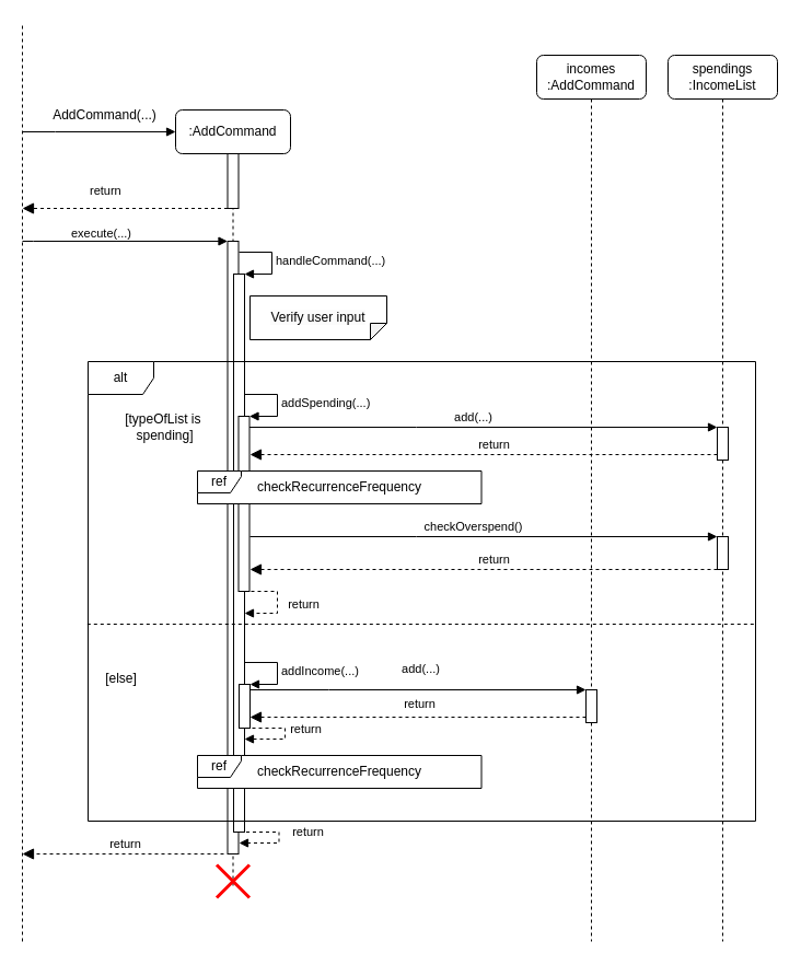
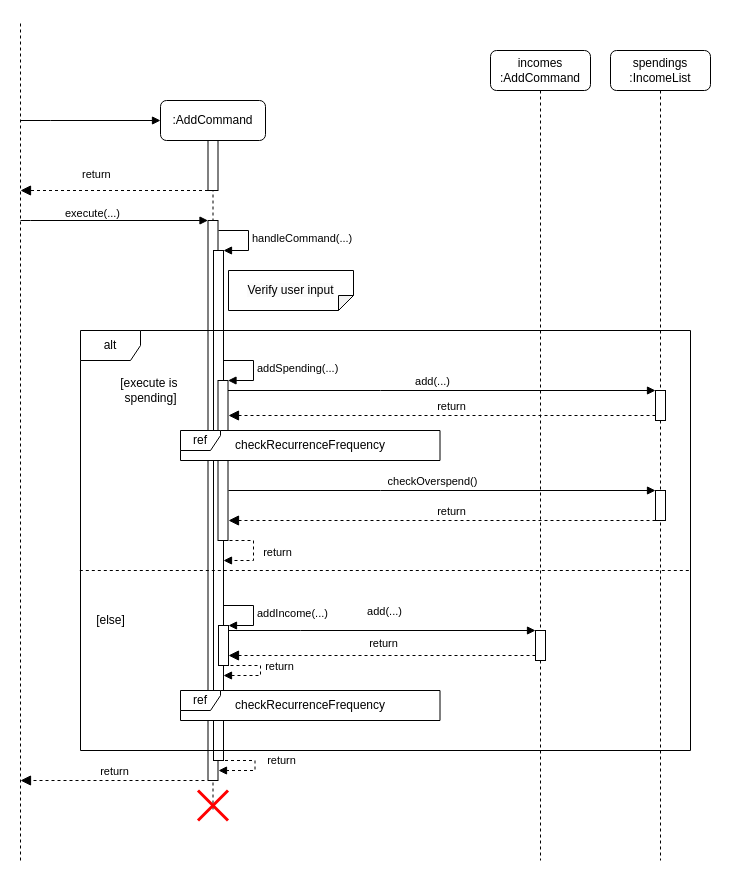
  <mxCell id="0" />
  <mxCell id="1" parent="0" />
  <mxCell id="2" value=":AddCommand" style="shape=umlLifeline;rounded=1;whiteSpace=wrap;html=1;container=0;dropTarget=0;collapsible=0;recursiveResize=0;outlineConnect=0;portConstraint=eastwest;newEdgeStyle={&quot;curved&quot;:0,&quot;rounded&quot;:0};targetShapes=umlLifeline;participant=label;points=[[0,0,0,0,5],[0,1,0,0,-5],[1,0,0,0,5],[1,1,0,0,-5]];perimeter=rectanglePerimeter;" parent="1" vertex="1"><mxGeometry x="160" y="100" width="105" height="710" as="geometry" /></mxCell>
  <mxCell id="3" value="" style="html=1;points=[];perimeter=orthogonalPerimeter;outlineConnect=0;targetShapes=umlLifeline;portConstraint=eastwest;newEdgeStyle={&quot;edgeStyle&quot;:&quot;elbowEdgeStyle&quot;,&quot;elbow&quot;:&quot;vertical&quot;,&quot;curved&quot;:0,&quot;rounded&quot;:0};" parent="2" vertex="1"><mxGeometry x="47.5" y="40" width="10" height="50" as="geometry" /></mxCell>
  <mxCell id="4" value="" style="html=1;points=[];perimeter=orthogonalPerimeter;outlineConnect=0;targetShapes=umlLifeline;portConstraint=eastwest;newEdgeStyle={&quot;edgeStyle&quot;:&quot;elbowEdgeStyle&quot;,&quot;elbow&quot;:&quot;vertical&quot;,&quot;curved&quot;:0,&quot;rounded&quot;:0};" parent="2" vertex="1"><mxGeometry x="47.5" y="120" width="10" height="560" as="geometry" /></mxCell>
  <mxCell id="5" value="" style="html=1;points=[[0,0,0,0,5],[0,1,0,0,-5],[1,0,0,0,5],[1,1,0,0,-5]];perimeter=orthogonalPerimeter;outlineConnect=0;targetShapes=umlLifeline;portConstraint=eastwest;newEdgeStyle={&quot;curved&quot;:0,&quot;rounded&quot;:0};" parent="2" vertex="1"><mxGeometry x="53" y="150" width="10" height="510" as="geometry" /></mxCell>
  <mxCell id="6" value="handleCommand(...)" style="html=1;align=left;spacingLeft=2;endArrow=block;rounded=0;edgeStyle=orthogonalEdgeStyle;curved=0;rounded=0;" parent="2" target="5" edge="1"><mxGeometry relative="1" as="geometry"><mxPoint x="58" y="130" as="sourcePoint" /><Array as="points"><mxPoint x="88" y="130" /><mxPoint x="88" y="150" /></Array></mxGeometry></mxCell>
  <mxCell id="7" value="" style="html=1;points=[[0,0,0,0,5],[0,1,0,0,-5],[1,0,0,0,5],[1,1,0,0,-5]];perimeter=orthogonalPerimeter;outlineConnect=0;targetShapes=umlLifeline;portConstraint=eastwest;newEdgeStyle={&quot;curved&quot;:0,&quot;rounded&quot;:0};" parent="2" vertex="1"><mxGeometry x="57.5" y="280" width="10" height="160" as="geometry" /></mxCell>
  <mxCell id="8" value="" style="shape=umlDestroy;whiteSpace=wrap;html=1;strokeWidth=3;targetShapes=umlLifeline;strokeColor=#FF0000;" parent="2" vertex="1"><mxGeometry x="37.5" y="690" width="30" height="30" as="geometry" /></mxCell>
  <mxCell id="9" value="" style="html=1;verticalAlign=bottom;endArrow=block;edgeStyle=elbowEdgeStyle;elbow=vertical;curved=0;rounded=0;" parent="1" target="2" edge="1"><mxGeometry x="0.346" relative="1" as="geometry"><mxPoint x="20" y="120" as="sourcePoint" /><Array as="points"><mxPoint x="50" y="120" /></Array><mxPoint x="185" y="120" as="targetPoint" /><mxPoint as="offset" /></mxGeometry></mxCell>
  <mxCell id="10" value="" style="html=1;verticalAlign=bottom;endArrow=block;dashed=1;endSize=8;edgeStyle=elbowEdgeStyle;elbow=vertical;curved=0;rounded=0;endFill=1;" parent="1" source="3" edge="1"><mxGeometry x="0.003" relative="1" as="geometry"><mxPoint x="20" y="190" as="targetPoint" /><Array as="points"><mxPoint x="130" y="190" /></Array><mxPoint x="210" y="180" as="sourcePoint" /><mxPoint as="offset" /></mxGeometry></mxCell>
  <mxCell id="11" value="alt" style="shape=umlFrame;whiteSpace=wrap;html=1;pointerEvents=0;" parent="1" vertex="1"><mxGeometry x="80" y="330" width="610" height="420" as="geometry" /></mxCell>
  <mxCell id="12" value="" style="html=1;verticalAlign=bottom;endArrow=block;edgeStyle=elbowEdgeStyle;elbow=vertical;curved=0;rounded=0;" parent="1" target="4" edge="1"><mxGeometry x="0.346" relative="1" as="geometry"><mxPoint x="20" y="220" as="sourcePoint" /><Array as="points"><mxPoint x="30" y="220" /></Array><mxPoint x="160" y="220" as="targetPoint" /><mxPoint as="offset" /></mxGeometry></mxCell>
  <mxCell id="13" value="execute(...)" style="edgeLabel;html=1;align=center;verticalAlign=middle;resizable=0;points=[];" parent="12" vertex="1" connectable="0"><mxGeometry x="-0.036" y="8" relative="1" as="geometry"><mxPoint x="-19" as="offset" /></mxGeometry></mxCell>
  <mxCell id="14" value="[else]" style="text;html=1;align=center;verticalAlign=middle;resizable=0;points=[];autosize=1;strokeColor=none;fillColor=default;" parent="1" vertex="1"><mxGeometry x="85" y="605" width="50" height="30" as="geometry" /></mxCell>
  <mxCell id="15" value="incomes :AddCommand" style="shape=umlLifeline;rounded=1;perimeter=lifelinePerimeter;whiteSpace=wrap;html=1;container=0;dropTarget=0;collapsible=0;recursiveResize=0;outlineConnect=0;portConstraint=eastwest;newEdgeStyle={&quot;edgeStyle&quot;:&quot;elbowEdgeStyle&quot;,&quot;elbow&quot;:&quot;vertical&quot;,&quot;curved&quot;:0,&quot;rounded&quot;:0};" parent="1" vertex="1"><mxGeometry x="490" y="50" width="100" height="810" as="geometry" /></mxCell>
  <mxCell id="16" value="" style="html=1;points=[[0,0,0,0,5],[0,1,0,0,-5],[1,0,0,0,5],[1,1,0,0,-5]];perimeter=orthogonalPerimeter;outlineConnect=0;targetShapes=umlLifeline;portConstraint=eastwest;newEdgeStyle={&quot;curved&quot;:0,&quot;rounded&quot;:0};" parent="15" vertex="1"><mxGeometry x="45" y="580" width="10" height="30" as="geometry" /></mxCell>
  <mxCell id="17" value="spendings :IncomeList" style="shape=umlLifeline;rounded=1;perimeter=lifelinePerimeter;whiteSpace=wrap;html=1;container=0;dropTarget=0;collapsible=0;recursiveResize=0;outlineConnect=0;portConstraint=eastwest;newEdgeStyle={&quot;edgeStyle&quot;:&quot;elbowEdgeStyle&quot;,&quot;elbow&quot;:&quot;vertical&quot;,&quot;curved&quot;:0,&quot;rounded&quot;:0};" parent="1" vertex="1"><mxGeometry x="610" y="50" width="100" height="810" as="geometry" /></mxCell>
  <mxCell id="18" value="" style="html=1;points=[[0,0,0,0,5],[0,1,0,0,-5],[1,0,0,0,5],[1,1,0,0,-5]];perimeter=orthogonalPerimeter;outlineConnect=0;targetShapes=umlLifeline;portConstraint=eastwest;newEdgeStyle={&quot;curved&quot;:0,&quot;rounded&quot;:0};" parent="17" vertex="1"><mxGeometry x="45" y="340" width="10" height="30" as="geometry" /></mxCell>
  <mxCell id="19" value="" style="html=1;points=[[0,0,0,0,5],[0,1,0,0,-5],[1,0,0,0,5],[1,1,0,0,-5]];perimeter=orthogonalPerimeter;outlineConnect=0;targetShapes=umlLifeline;portConstraint=eastwest;newEdgeStyle={&quot;curved&quot;:0,&quot;rounded&quot;:0};" vertex="1" parent="17"><mxGeometry x="45" y="440" width="10" height="30" as="geometry" /></mxCell>
- <mxCell id="20" value="[typeOfList is&amp;nbsp;&lt;div&gt;spending&lt;span style=&quot;background-color: initial;&quot;&gt;]&lt;/span&gt;&lt;/div&gt;" style="text;html=1;align=center;verticalAlign=middle;resizable=0;points=[];autosize=1;strokeColor=none;fillColor=default;shadow=0;" parent="1" vertex="1"><mxGeometry x="100" y="370" width="100" height="40" as="geometry" /></mxCell>
+ <mxCell id="20" value="[execute is&amp;nbsp;&lt;div&gt;spending&lt;span style=&quot;background-color: initial;&quot;&gt;]&lt;/span&gt;&lt;/div&gt;" style="text;html=1;align=center;verticalAlign=middle;resizable=0;points=[];autosize=1;strokeColor=none;fillColor=default;shadow=0;" parent="1" vertex="1"><mxGeometry x="100" y="370" width="100" height="40" as="geometry" /></mxCell>
  <mxCell id="21" value="addSpending(...)" style="html=1;align=left;spacingLeft=2;endArrow=block;rounded=0;edgeStyle=orthogonalEdgeStyle;curved=0;rounded=0;" parent="1" target="7" edge="1"><mxGeometry relative="1" as="geometry"><mxPoint x="223" y="360" as="sourcePoint" /><Array as="points"><mxPoint x="253" y="360" /><mxPoint x="253" y="380" /></Array></mxGeometry></mxCell>
  <mxCell id="22" value="" style="html=1;points=[[0,0,0,0,5],[0,1,0,0,-5],[1,0,0,0,5],[1,1,0,0,-5]];perimeter=orthogonalPerimeter;outlineConnect=0;targetShapes=umlLifeline;portConstraint=eastwest;newEdgeStyle={&quot;curved&quot;:0,&quot;rounded&quot;:0};" parent="1" vertex="1"><mxGeometry x="218" y="625" width="10" height="40" as="geometry" /></mxCell>
  <mxCell id="23" value="addIncome(...)" style="html=1;align=left;spacingLeft=2;endArrow=block;rounded=0;edgeStyle=orthogonalEdgeStyle;curved=0;rounded=0;" parent="1" target="22" edge="1"><mxGeometry x="0.005" relative="1" as="geometry"><mxPoint x="223" y="605" as="sourcePoint" /><Array as="points"><mxPoint x="253" y="605" /><mxPoint x="253" y="625" /></Array><mxPoint as="offset" /></mxGeometry></mxCell>
  <mxCell id="24" value="" style="html=1;verticalAlign=bottom;endArrow=block;dashed=1;endSize=8;curved=0;rounded=0;exitX=0;exitY=1;exitDx=0;exitDy=-5;endFill=1;strokeWidth=1;" parent="1" source="18" edge="1"><mxGeometry relative="1" as="geometry"><mxPoint x="228" y="415" as="targetPoint" /></mxGeometry></mxCell>
  <mxCell id="25" value="return" style="edgeLabel;html=1;align=center;verticalAlign=middle;resizable=0;points=[];" parent="24" vertex="1" connectable="0"><mxGeometry x="0.499" relative="1" as="geometry"><mxPoint x="115" y="-10" as="offset" /></mxGeometry></mxCell>
  <mxCell id="26" value="add(...)" style="html=1;verticalAlign=bottom;endArrow=block;curved=0;rounded=0;" parent="1" source="7" target="18" edge="1"><mxGeometry x="-0.044" relative="1" as="geometry"><mxPoint x="450" y="395" as="sourcePoint" /><mxPoint x="520" y="390" as="targetPoint" /><Array as="points"><mxPoint x="380" y="390" /></Array><mxPoint as="offset" /></mxGeometry></mxCell>
  <mxCell id="27" value="add(...)" style="html=1;verticalAlign=bottom;endArrow=block;curved=0;rounded=0;" parent="1" target="16" edge="1"><mxGeometry x="0.018" y="10" relative="1" as="geometry"><mxPoint x="228" y="630" as="sourcePoint" /><Array as="points"><mxPoint x="300" y="630" /></Array><mxPoint as="offset" /></mxGeometry></mxCell>
  <mxCell id="28" value="" style="html=1;verticalAlign=bottom;endArrow=block;dashed=1;endSize=8;curved=0;rounded=0;exitX=0;exitY=1;exitDx=0;exitDy=-5;entryX=1;entryY=1;entryDx=0;entryDy=-5;entryPerimeter=0;endFill=1;" parent="1" source="16" edge="1"><mxGeometry relative="1" as="geometry"><mxPoint x="228" y="655" as="targetPoint" /></mxGeometry></mxCell>
  <mxCell id="29" value="" style="endArrow=none;dashed=1;html=1;rounded=0;exitX=-0.001;exitY=0.532;exitDx=0;exitDy=0;exitPerimeter=0;" parent="1" edge="1"><mxGeometry width="50" height="50" relative="1" as="geometry"><mxPoint x="79.32" y="570" as="sourcePoint" /><mxPoint x="690" y="570" as="targetPoint" /></mxGeometry></mxCell>
  <mxCell id="30" value="" style="html=1;align=left;spacingLeft=2;endArrow=block;rounded=0;edgeStyle=orthogonalEdgeStyle;curved=0;rounded=0;dashed=1;" parent="1" edge="1"><mxGeometry relative="1" as="geometry"><mxPoint x="230" y="665" as="sourcePoint" /><Array as="points"><mxPoint x="260" y="665" /><mxPoint x="260" y="675" /></Array><mxPoint x="223" y="675" as="targetPoint" /></mxGeometry></mxCell>
  <mxCell id="31" value="" style="html=1;align=left;spacingLeft=2;endArrow=block;rounded=0;edgeStyle=orthogonalEdgeStyle;curved=0;rounded=0;dashed=1;" parent="1" edge="1"><mxGeometry relative="1" as="geometry"><mxPoint x="224.5" y="760" as="sourcePoint" /><Array as="points"><mxPoint x="254.5" y="760.03" /><mxPoint x="254.5" y="770.03" /></Array><mxPoint x="218" y="770.03" as="targetPoint" /></mxGeometry></mxCell>
  <mxCell id="32" value="" style="html=1;align=left;spacingLeft=2;endArrow=block;rounded=0;edgeStyle=orthogonalEdgeStyle;curved=0;rounded=0;dashed=1;" parent="1" edge="1"><mxGeometry relative="1" as="geometry"><mxPoint x="223" y="540" as="sourcePoint" /><Array as="points"><mxPoint x="253" y="540" /><mxPoint x="253" y="560" /></Array><mxPoint x="223" y="560" as="targetPoint" /></mxGeometry></mxCell>
  <mxCell id="33" value="return" style="edgeLabel;html=1;align=center;verticalAlign=middle;resizable=0;points=[];" parent="32" vertex="1" connectable="0"><mxGeometry x="-0.033" y="1" relative="1" as="geometry"><mxPoint x="22" y="2" as="offset" /></mxGeometry></mxCell>
  <mxCell id="34" value="&lt;span style=&quot;color: rgb(0, 0, 0); font-family: Helvetica; font-size: 11px; font-style: normal; font-variant-ligatures: normal; font-variant-caps: normal; font-weight: 400; letter-spacing: normal; orphans: 2; text-align: center; text-indent: 0px; text-transform: none; widows: 2; word-spacing: 0px; -webkit-text-stroke-width: 0px; white-space: nowrap; background-color: rgb(255, 255, 255); text-decoration-thickness: initial; text-decoration-style: initial; text-decoration-color: initial; display: inline !important; float: none;&quot;&gt;return&lt;/span&gt;" style="text;whiteSpace=wrap;html=1;" parent="1" vertex="1"><mxGeometry x="80" y="160" width="60" height="40" as="geometry" /></mxCell>
- <mxCell id="35" value="AddCommand(...)" style="text;html=1;align=center;verticalAlign=middle;resizable=0;points=[];autosize=1;strokeColor=none;fillColor=none;" parent="1" vertex="1"><mxGeometry x="35" y="90" width="120" height="30" as="geometry" /></mxCell>
  <mxCell id="36" value="return" style="edgeLabel;html=1;align=center;verticalAlign=middle;resizable=0;points=[];" parent="1" vertex="1" connectable="0"><mxGeometry x="297.5" y="664.996" as="geometry"><mxPoint x="-19" y="1" as="offset" /></mxGeometry></mxCell>
  <mxCell id="37" value="return" style="edgeLabel;html=1;align=center;verticalAlign=middle;resizable=0;points=[];" parent="1" vertex="1" connectable="0"><mxGeometry x="280" y="639.996" as="geometry"><mxPoint x="102" y="3" as="offset" /></mxGeometry></mxCell>
  <mxCell id="38" value="return" style="edgeLabel;html=1;align=center;verticalAlign=middle;resizable=0;points=[];" parent="1" vertex="1" connectable="0"><mxGeometry x="280" y="759.996" as="geometry" /></mxCell>
  <mxCell id="39" value="" style="endArrow=none;dashed=1;html=1;rounded=0;" edge="1" parent="1"><mxGeometry width="50" height="50" relative="1" as="geometry"><mxPoint x="20" y="860" as="sourcePoint" /><mxPoint x="20" y="20" as="targetPoint" /></mxGeometry></mxCell>
  <mxCell id="40" value="&lt;meta charset=&quot;utf-8&quot;&gt;&lt;span style=&quot;color: rgb(0, 0, 0); font-family: Helvetica; font-size: 12px; font-style: normal; font-variant-ligatures: normal; font-variant-caps: normal; font-weight: 400; letter-spacing: normal; orphans: 2; text-align: center; text-indent: 0px; text-transform: none; widows: 2; word-spacing: 0px; -webkit-text-stroke-width: 0px; white-space: nowrap; background-color: rgb(251, 251, 251); text-decoration-thickness: initial; text-decoration-style: initial; text-decoration-color: initial; display: inline !important; float: none;&quot;&gt;Verify user input&lt;/span&gt;" style="shape=note;whiteSpace=wrap;html=1;backgroundOutline=1;darkOpacity=0.05;flipV=1;size=15;" vertex="1" parent="1"><mxGeometry x="228" y="270" width="125" height="40" as="geometry" /></mxCell>
  <mxCell id="41" value="" style="group" vertex="1" connectable="0" parent="1"><mxGeometry x="180" y="430" width="259.5" height="30" as="geometry" /></mxCell>
  <mxCell id="42" value="ref" style="shape=umlFrame;whiteSpace=wrap;html=1;pointerEvents=0;fillColor=default;swimlaneFillColor=default;width=40;height=20;" vertex="1" parent="41"><mxGeometry width="259.5" height="30" as="geometry" /></mxCell>
  <mxCell id="43" value="checkRecurrenceFrequency" style="text;html=1;align=center;verticalAlign=middle;whiteSpace=wrap;rounded=0;" vertex="1" parent="41"><mxGeometry x="99.75" width="60" height="30" as="geometry" /></mxCell>
  <mxCell id="44" value="" style="group" vertex="1" connectable="0" parent="1"><mxGeometry x="180" y="690" width="259.5" height="30" as="geometry" /></mxCell>
  <mxCell id="45" value="ref" style="shape=umlFrame;whiteSpace=wrap;html=1;pointerEvents=0;fillColor=default;swimlaneFillColor=default;width=40;height=20;" vertex="1" parent="44"><mxGeometry width="259.5" height="30" as="geometry" /></mxCell>
  <mxCell id="46" value="checkRecurrenceFrequency" style="text;html=1;align=center;verticalAlign=middle;whiteSpace=wrap;rounded=0;" vertex="1" parent="44"><mxGeometry x="99.75" width="60" height="30" as="geometry" /></mxCell>
  <mxCell id="47" value="checkOverspend()" style="html=1;verticalAlign=bottom;endArrow=block;curved=0;rounded=0;" edge="1" parent="1" target="19"><mxGeometry x="-0.043" relative="1" as="geometry"><mxPoint x="228" y="490" as="sourcePoint" /><mxPoint x="735" y="490" as="targetPoint" /><Array as="points"><mxPoint x="380" y="490" /></Array><mxPoint as="offset" /></mxGeometry></mxCell>
  <mxCell id="48" value="" style="html=1;verticalAlign=bottom;endArrow=block;dashed=1;endSize=8;curved=0;rounded=0;endFill=1;strokeWidth=1;" edge="1" parent="1" source="19"><mxGeometry relative="1" as="geometry"><mxPoint x="228" y="520" as="targetPoint" /><mxPoint x="735" y="520" as="sourcePoint" /></mxGeometry></mxCell>
  <mxCell id="49" value="return" style="edgeLabel;html=1;align=center;verticalAlign=middle;resizable=0;points=[];" vertex="1" connectable="0" parent="48"><mxGeometry x="0.499" relative="1" as="geometry"><mxPoint x="115" y="-10" as="offset" /></mxGeometry></mxCell>
  <mxCell id="50" value="" style="html=1;verticalAlign=bottom;endArrow=block;dashed=1;endSize=8;edgeStyle=elbowEdgeStyle;elbow=vertical;curved=0;rounded=0;endFill=1;" edge="1" parent="1"><mxGeometry x="0.003" relative="1" as="geometry"><mxPoint x="20" y="780" as="targetPoint" /><Array as="points"><mxPoint x="126" y="780" /></Array><mxPoint x="204" y="780" as="sourcePoint" /><mxPoint as="offset" /></mxGeometry></mxCell>
  <mxCell id="51" value="return" style="edgeLabel;html=1;align=center;verticalAlign=middle;resizable=0;points=[];" vertex="1" connectable="0" parent="50"><mxGeometry x="0.367" y="2" relative="1" as="geometry"><mxPoint x="35" y="-12" as="offset" /></mxGeometry></mxCell>
